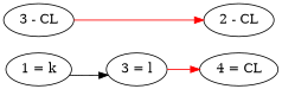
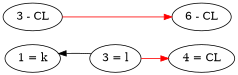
  digraph {
    rankdir=LR
    edge [color=red]
    n1 [label="4 = CL"]
-   "2 - CL"
+   "2 - CL" [label="6 - CL"]
    "1 = k"
    n4 [label="3 - CL"]
    "3 = l"
    subgraph sub_1 {
      rank=same
      n1
      "2 - CL"
    }
    subgraph sub_2 {
      rank=same
      "1 = k"
      n4
    }
-   "1 = k" -> "3 = l" [color=""]
+   "3 = l" -> "1 = k" [color=""]
    n4 -> "2 - CL"
    "3 = l" -> n1
  }
